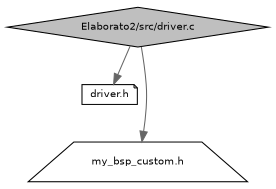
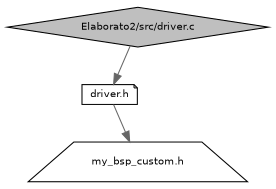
  digraph {
    node [color=black fillcolor=white fontname=Helvetica fontsize=10 style=filled]
    edge [color=gray40 fontname=Helvetica fontsize=10 labelfontname=Helvetica labelfontsize=10 style=solid]
    n1 [fillcolor=grey75 fontcolor=black height=0.2 label="Elaborato2/src/driver.c" shape=diamond width=0.4]
    n2 [height=0.2 label="driver.h" shape=note width=0.4]
    n3 [height=0.2 label="my_bsp_custom.h" shape=trapezium width=0.4]
    n1 -> n2
-   n1 -> n3
+   n2 -> n3
  }
